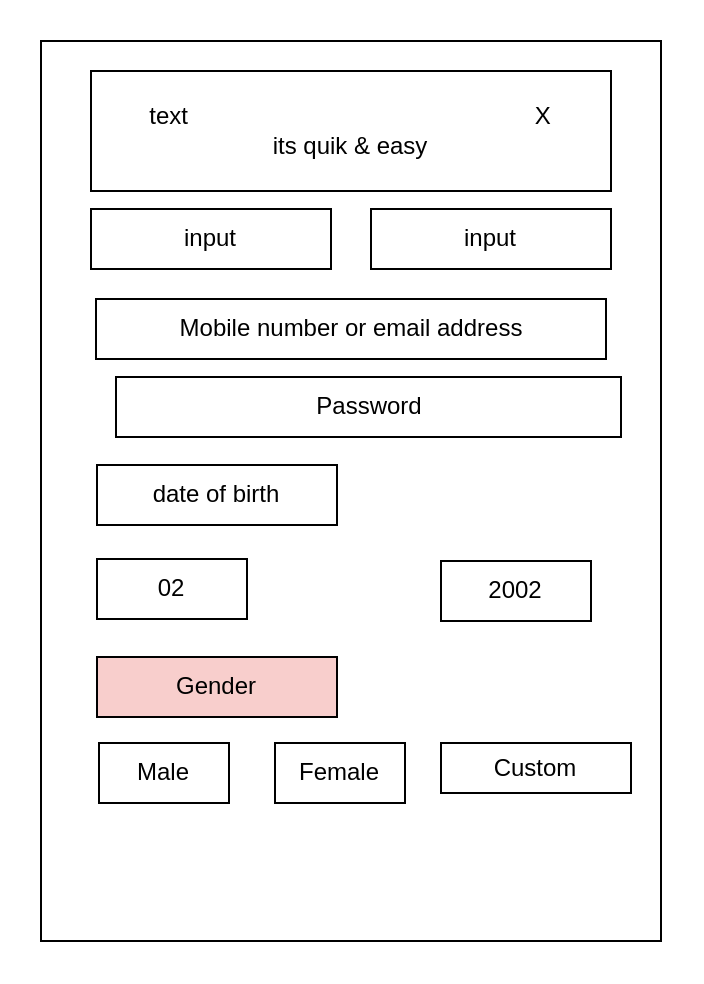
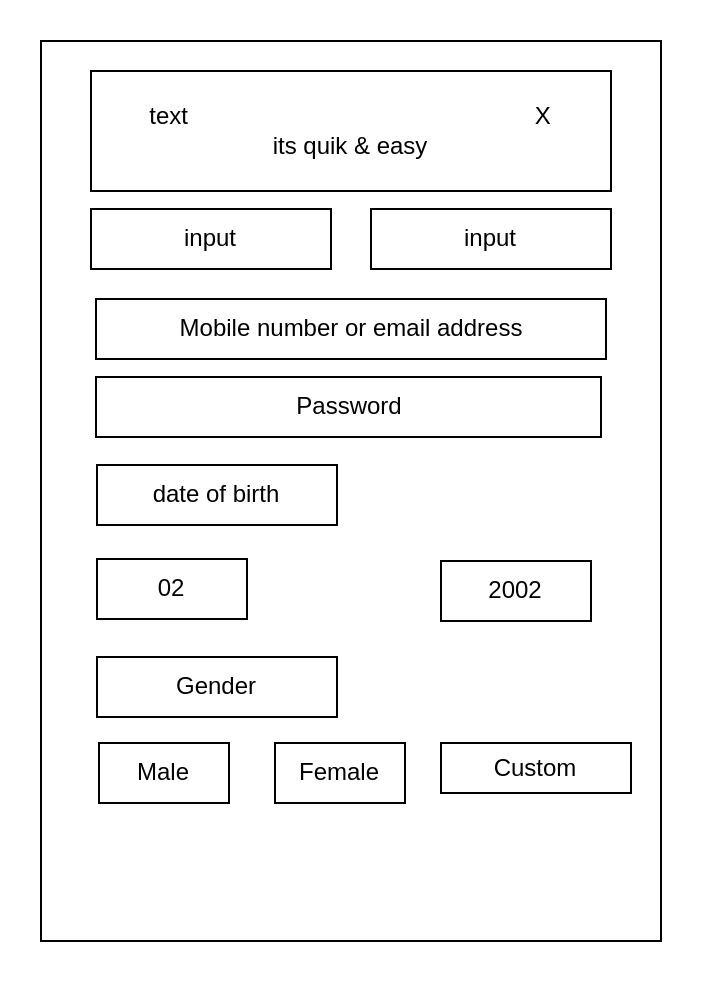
  <mxCell id="0" />
  <mxCell id="1" parent="0" />
  <mxCell id="2" value="" style="rounded=0;whiteSpace=wrap;html=1;" vertex="1" parent="1"><mxGeometry x="20" y="20" width="310" height="450" as="geometry" /></mxCell>
  <mxCell id="3" value="text&amp;nbsp; &amp;nbsp; &amp;nbsp; &amp;nbsp; &amp;nbsp; &amp;nbsp; &amp;nbsp; &amp;nbsp; &amp;nbsp; &amp;nbsp; &amp;nbsp; &amp;nbsp; &amp;nbsp; &amp;nbsp; &amp;nbsp; &amp;nbsp; &amp;nbsp; &amp;nbsp; &amp;nbsp; &amp;nbsp; &amp;nbsp; &amp;nbsp; &amp;nbsp; &amp;nbsp; &amp;nbsp; &amp;nbsp; X&lt;br&gt;its quik &amp;amp; easy" style="rounded=0;whiteSpace=wrap;html=1;" vertex="1" parent="1"><mxGeometry x="45" y="35" width="260" height="60" as="geometry" /></mxCell>
  <mxCell id="4" value="input" style="rounded=0;whiteSpace=wrap;html=1;" vertex="1" parent="1"><mxGeometry x="45" y="104" width="120" height="30" as="geometry" /></mxCell>
  <mxCell id="5" value="input" style="rounded=0;whiteSpace=wrap;html=1;" vertex="1" parent="1"><mxGeometry x="185" y="104" width="120" height="30" as="geometry" /></mxCell>
  <mxCell id="6" value="Mobile number or email address" style="rounded=0;whiteSpace=wrap;html=1;" vertex="1" parent="1"><mxGeometry x="47.5" y="149" width="255" height="30" as="geometry" /></mxCell>
- <mxCell id="7" value="Password" style="rounded=0;whiteSpace=wrap;html=1;" vertex="1" parent="1"><mxGeometry x="57.5" y="188" width="252.5" height="30" as="geometry" /></mxCell>
+ <mxCell id="7" value="Password" style="rounded=0;whiteSpace=wrap;html=1;" vertex="1" parent="1"><mxGeometry x="47.5" y="188" width="252.5" height="30" as="geometry" /></mxCell>
  <mxCell id="8" value="date of birth" style="rounded=0;whiteSpace=wrap;html=1;" vertex="1" parent="1"><mxGeometry x="48" y="232" width="120" height="30" as="geometry" /></mxCell>
  <mxCell id="9" value="02" style="rounded=0;whiteSpace=wrap;html=1;" vertex="1" parent="1"><mxGeometry x="48" y="279" width="75" height="30" as="geometry" /></mxCell>
  <mxCell id="10" value="2002" style="rounded=0;whiteSpace=wrap;html=1;" vertex="1" parent="1"><mxGeometry x="220" y="280" width="75" height="30" as="geometry" /></mxCell>
- <mxCell id="11" value="Gender" style="rounded=0;whiteSpace=wrap;html=1;fillColor=#f8cecc;" vertex="1" parent="1"><mxGeometry x="48" y="328" width="120" height="30" as="geometry" /></mxCell>
+ <mxCell id="11" value="Gender" style="rounded=0;whiteSpace=wrap;html=1;" vertex="1" parent="1"><mxGeometry x="48" y="328" width="120" height="30" as="geometry" /></mxCell>
  <mxCell id="12" value="Male" style="rounded=0;whiteSpace=wrap;html=1;" vertex="1" parent="1"><mxGeometry x="49" y="371" width="65" height="30" as="geometry" /></mxCell>
  <mxCell id="13" value="Female" style="rounded=0;whiteSpace=wrap;html=1;" vertex="1" parent="1"><mxGeometry x="137" y="371" width="65" height="30" as="geometry" /></mxCell>
  <mxCell id="14" value="Custom" style="rounded=0;whiteSpace=wrap;html=1;" vertex="1" parent="1"><mxGeometry x="220" y="371" width="95" height="25" as="geometry" /></mxCell>
